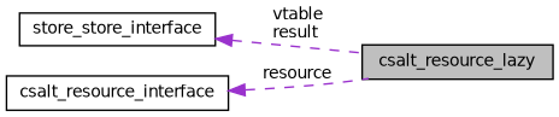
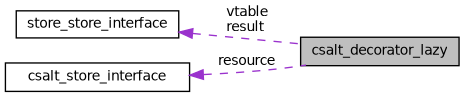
  digraph {
    rankdir=LR
    node [color=black fillcolor=white fontname=Helvetica fontsize=10 shape=record style=filled]
    edge [color=darkorchid3 dir=back fontname=Helvetica fontsize=10 labelfontname=Helvetica labelfontsize=10 style=dashed]
-   n1 [fillcolor=grey75 fontcolor=black height=0.2 label=csalt_resource_lazy width=0.4]
+   n1 [fillcolor=grey75 fontcolor=black height=0.2 label=csalt_decorator_lazy width=0.4]
    n2 [height=0.2 label=store_store_interface width=0.4]
-   n3 [height=0.2 label=csalt_resource_interface width=0.4]
+   n3 [height=0.2 label=csalt_store_interface width=0.4]
    n2 -> n1 [label=" vtable\nresult"]
    n3 -> n1 [label=" resource"]
  }
